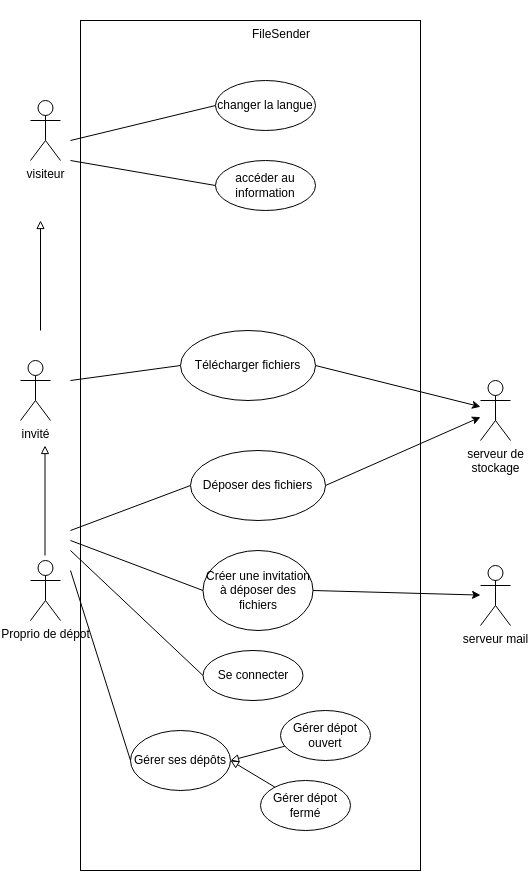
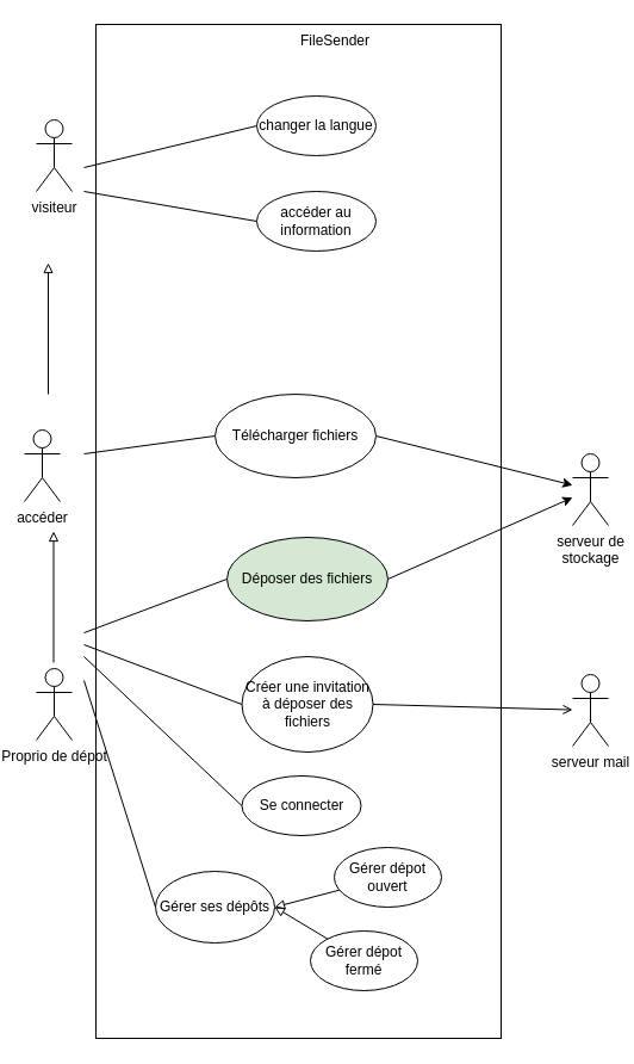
  <mxCell id="0" />
  <mxCell id="1" parent="0" />
  <mxCell id="2" value="" style="rounded=0;whiteSpace=wrap;html=1;fillColor=none;" parent="1" vertex="1"><mxGeometry x="80" y="20" width="340" height="850" as="geometry" /></mxCell>
  <mxCell id="3" value="Proprio de dépot" style="shape=umlActor;verticalLabelPosition=bottom;verticalAlign=top;html=1;outlineConnect=0;" parent="1" vertex="1"><mxGeometry x="30" y="560" width="30" height="60" as="geometry" /></mxCell>
  <mxCell id="4" value="Se connecter" style="ellipse;whiteSpace=wrap;html=1;" parent="1" vertex="1"><mxGeometry x="202.5" y="650" width="100" height="50" as="geometry" /></mxCell>
  <mxCell id="5" style="edgeStyle=none;html=1;exitX=1;exitY=0.5;exitDx=0;exitDy=0;endArrow=none;endFill=0;startArrow=block;startFill=0;" edge="1" parent="1" source="7" target="30"><mxGeometry relative="1" as="geometry" /></mxCell>
  <mxCell id="6" style="edgeStyle=none;html=1;exitX=1;exitY=0.5;exitDx=0;exitDy=0;endArrow=none;endFill=0;startArrow=block;startFill=0;" edge="1" parent="1" source="7" target="31"><mxGeometry relative="1" as="geometry" /></mxCell>
  <mxCell id="7" value="Gérer ses dépôts" style="ellipse;whiteSpace=wrap;html=1;" parent="1" vertex="1"><mxGeometry x="130" y="730" width="100" height="60" as="geometry" /></mxCell>
- <mxCell id="8" style="edgeStyle=none;html=1;exitX=1;exitY=0.5;exitDx=0;exitDy=0;endArrow=classic;endFill=1;" edge="1" parent="1" source="9" target="12"><mxGeometry relative="1" as="geometry"><mxPoint x="460" y="380" as="targetPoint" /></mxGeometry></mxCell>
+ <mxCell id="8" style="edgeStyle=none;html=1;exitX=1;exitY=0.5;exitDx=0;exitDy=0;endArrow=open;endFill=1;" edge="1" parent="1" source="9" target="12"><mxGeometry relative="1" as="geometry"><mxPoint x="460" y="380" as="targetPoint" /></mxGeometry></mxCell>
  <mxCell id="9" value="Créer une invitation&lt;br&gt;à déposer des fichiers" style="ellipse;whiteSpace=wrap;html=1;" parent="1" vertex="1"><mxGeometry x="202.5" y="550" width="110" height="80" as="geometry" /></mxCell>
  <mxCell id="10" style="edgeStyle=none;html=1;exitX=1;exitY=0.5;exitDx=0;exitDy=0;endArrow=classic;endFill=1;" edge="1" parent="1" source="11" target="24"><mxGeometry relative="1" as="geometry"><mxPoint x="470" y="630" as="targetPoint" /></mxGeometry></mxCell>
- <mxCell id="11" value="Déposer des fichiers" style="ellipse;whiteSpace=wrap;html=1;" parent="1" vertex="1"><mxGeometry x="190" y="450" width="135" height="70" as="geometry" /></mxCell>
+ <mxCell id="11" value="Déposer des fichiers" style="ellipse;whiteSpace=wrap;html=1;fillColor=#d5e8d4;" parent="1" vertex="1"><mxGeometry x="190" y="450" width="135" height="70" as="geometry" /></mxCell>
  <mxCell id="12" value="serveur mail" style="shape=umlActor;verticalLabelPosition=bottom;verticalAlign=top;html=1;outlineConnect=0;" parent="1" vertex="1"><mxGeometry x="480" y="565" width="30" height="60" as="geometry" /></mxCell>
  <mxCell id="13" value="" style="endArrow=none;html=1;rounded=0;entryX=0;entryY=0.5;entryDx=0;entryDy=0;" parent="1" target="9" edge="1"><mxGeometry width="50" height="50" relative="1" as="geometry"><mxPoint x="70" y="540" as="sourcePoint" /><mxPoint x="280" y="310" as="targetPoint" /></mxGeometry></mxCell>
  <mxCell id="14" value="" style="endArrow=none;html=1;rounded=0;entryX=0;entryY=0.5;entryDx=0;entryDy=0;" parent="1" target="11" edge="1"><mxGeometry width="50" height="50" relative="1" as="geometry"><mxPoint x="70" y="530" as="sourcePoint" /><mxPoint x="350" y="370" as="targetPoint" /></mxGeometry></mxCell>
  <mxCell id="15" value="" style="endArrow=none;html=1;rounded=0;entryX=0;entryY=0.5;entryDx=0;entryDy=0;" parent="1" target="7" edge="1"><mxGeometry width="50" height="50" relative="1" as="geometry"><mxPoint x="70" y="570" as="sourcePoint" /><mxPoint x="295" y="345" as="targetPoint" /></mxGeometry></mxCell>
  <mxCell id="16" value="" style="endArrow=none;html=1;rounded=0;entryX=0;entryY=0.5;entryDx=0;entryDy=0;" parent="1" target="4" edge="1"><mxGeometry width="50" height="50" relative="1" as="geometry"><mxPoint x="70" y="550" as="sourcePoint" /><mxPoint x="380" y="210" as="targetPoint" /></mxGeometry></mxCell>
  <mxCell id="17" value="FileSender" style="text;whiteSpace=wrap;" vertex="1" parent="1"><mxGeometry x="250" y="20" width="70" height="20" as="geometry" /></mxCell>
  <mxCell id="18" value="visiteur" style="shape=umlActor;verticalLabelPosition=bottom;verticalAlign=top;html=1;outlineConnect=0;" vertex="1" parent="1"><mxGeometry x="30" y="100" width="30" height="60" as="geometry" /></mxCell>
  <mxCell id="19" style="edgeStyle=none;html=1;exitX=0;exitY=0.5;exitDx=0;exitDy=0;endArrow=none;endFill=0;" edge="1" parent="1" source="20"><mxGeometry relative="1" as="geometry"><mxPoint x="70" y="140" as="targetPoint" /></mxGeometry></mxCell>
  <mxCell id="20" value="changer la langue" style="ellipse;whiteSpace=wrap;html=1;" vertex="1" parent="1"><mxGeometry x="215" y="80" width="100" height="50" as="geometry" /></mxCell>
  <mxCell id="21" style="edgeStyle=none;html=1;exitX=0;exitY=0.5;exitDx=0;exitDy=0;endArrow=none;endFill=0;" edge="1" parent="1" source="22"><mxGeometry relative="1" as="geometry"><mxPoint x="70" y="160" as="targetPoint" /></mxGeometry></mxCell>
  <mxCell id="22" value="accéder au information" style="ellipse;whiteSpace=wrap;html=1;" vertex="1" parent="1"><mxGeometry x="215" y="160" width="100" height="50" as="geometry" /></mxCell>
  <mxCell id="23" value="" style="endArrow=block;html=1;rounded=0;endFill=0;" edge="1" parent="1"><mxGeometry width="50" height="50" relative="1" as="geometry"><mxPoint x="40" y="330" as="sourcePoint" /><mxPoint x="40" y="220" as="targetPoint" /></mxGeometry></mxCell>
  <mxCell id="24" value="serveur de&lt;div&gt;stockage&lt;/div&gt;" style="shape=umlActor;verticalLabelPosition=bottom;verticalAlign=top;html=1;outlineConnect=0;" vertex="1" parent="1"><mxGeometry x="480" y="380" width="30" height="60" as="geometry" /></mxCell>
- <mxCell id="25" value="invité" style="shape=umlActor;verticalLabelPosition=bottom;verticalAlign=top;html=1;outlineConnect=0;" vertex="1" parent="1"><mxGeometry x="20" y="360" width="30" height="60" as="geometry" /></mxCell>
+ <mxCell id="25" value="accéder" style="shape=umlActor;verticalLabelPosition=bottom;verticalAlign=top;html=1;outlineConnect=0;" vertex="1" parent="1"><mxGeometry x="20" y="360" width="30" height="60" as="geometry" /></mxCell>
  <mxCell id="26" style="edgeStyle=none;html=1;exitX=0;exitY=0.5;exitDx=0;exitDy=0;endArrow=none;endFill=0;" edge="1" parent="1" source="28"><mxGeometry relative="1" as="geometry"><mxPoint x="70" y="380" as="targetPoint" /></mxGeometry></mxCell>
  <mxCell id="27" style="edgeStyle=none;html=1;exitX=1;exitY=0.5;exitDx=0;exitDy=0;" edge="1" parent="1" source="28" target="24"><mxGeometry relative="1" as="geometry"><mxPoint x="450" y="370" as="targetPoint" /></mxGeometry></mxCell>
  <mxCell id="28" value="Télécharger fichiers" style="ellipse;whiteSpace=wrap;html=1;" vertex="1" parent="1"><mxGeometry x="180" y="330" width="135" height="70" as="geometry" /></mxCell>
  <mxCell id="29" value="" style="endArrow=block;html=1;rounded=0;endFill=0;" edge="1" parent="1"><mxGeometry width="50" height="50" relative="1" as="geometry"><mxPoint x="44.5" y="555" as="sourcePoint" /><mxPoint x="44.5" y="445" as="targetPoint" /></mxGeometry></mxCell>
  <mxCell id="30" value="Gérer dépot ouvert" style="ellipse;whiteSpace=wrap;html=1;" vertex="1" parent="1"><mxGeometry x="280" y="710" width="90" height="50" as="geometry" /></mxCell>
  <mxCell id="31" value="Gérer dépot fermé" style="ellipse;whiteSpace=wrap;html=1;" vertex="1" parent="1"><mxGeometry x="260" y="780" width="90" height="50" as="geometry" /></mxCell>
